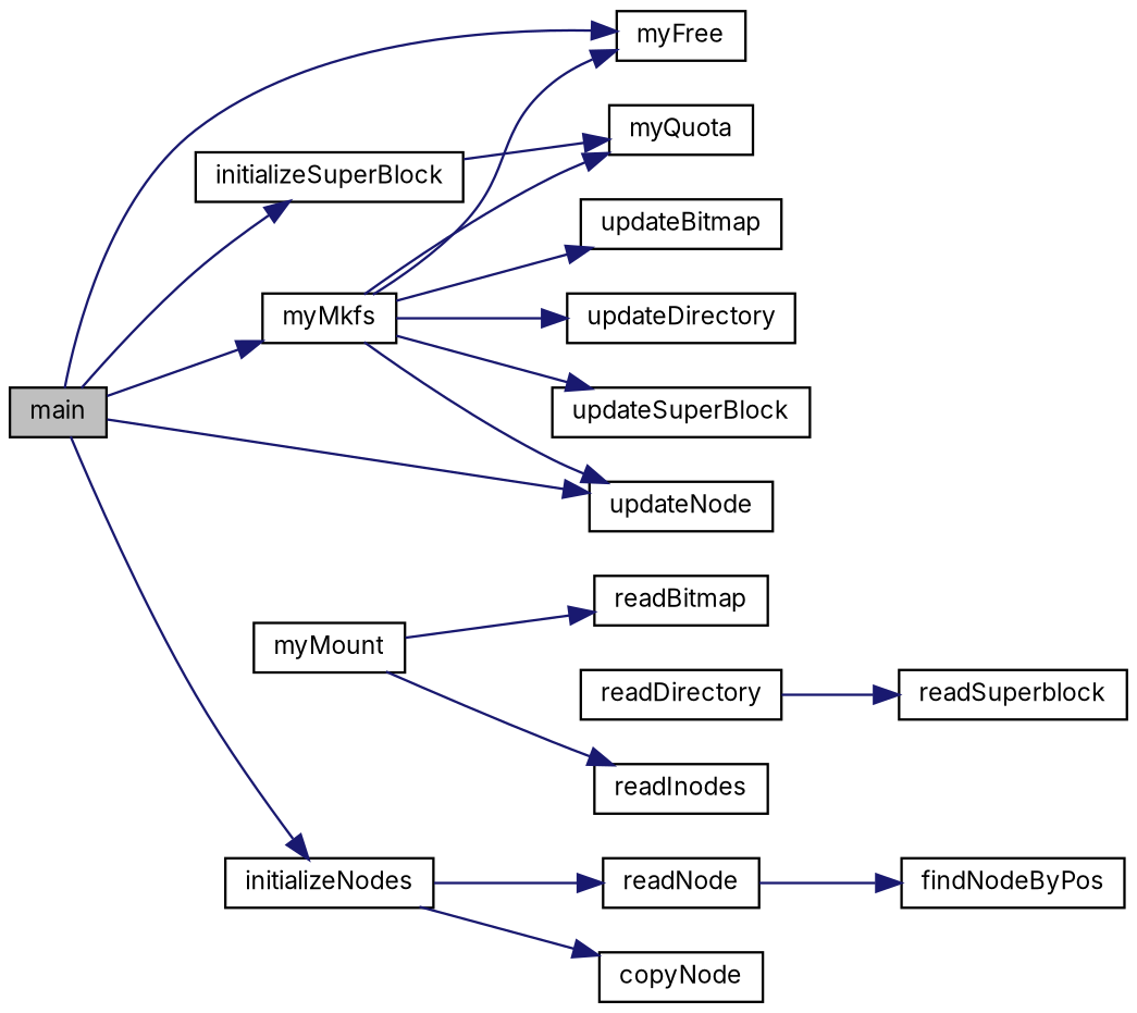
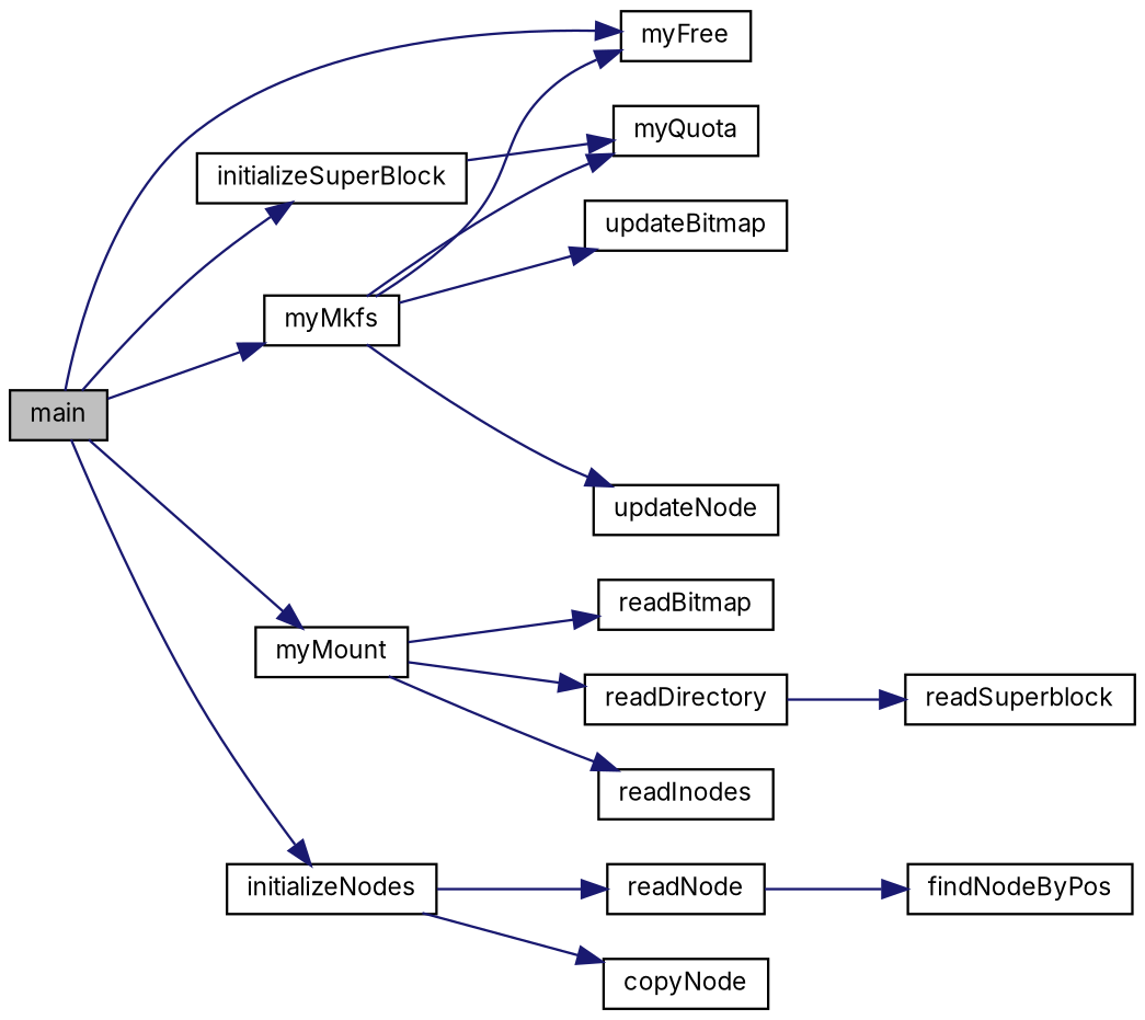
  digraph {
    fontname=Inter
    rankdir=LR
    node [color=black fillcolor=white fontname=Inter fontsize=10 shape=record style=filled]
    edge [color=midnightblue fontname=Inter fontsize=10 labelfontname=Helvetica labelfontsize=10 style=solid]
    n1 [fillcolor=grey75 fontcolor=black height=0.2 label=main width=0.4]
    n2 [height=0.2 label=myFree width=0.4]
    n3 [height=0.2 label=myMkfs width=0.4]
    n4 [height=0.2 label=myMount width=0.4]
    n5 [height=0.2 label=initializeNodes width=0.4]
    n6 [height=0.2 label=initializeSuperBlock width=0.4]
    n7 [height=0.2 label=myQuota width=0.4]
    n8 [height=0.2 label=updateBitmap width=0.4]
-   n9 [height=0.2 label=updateDirectory width=0.4]
    n10 [height=0.2 label=updateNode width=0.4]
-   n11 [height=0.2 label=updateSuperBlock width=0.4]
    n12 [height=0.2 label=readBitmap width=0.4]
    n13 [height=0.2 label=readDirectory width=0.4]
    n14 [height=0.2 label=readInodes width=0.4]
    n15 [height=0.2 label=copyNode width=0.4]
    n16 [height=0.2 label=readNode width=0.4]
    n17 [height=0.2 label=findNodeByPos width=0.4]
    n18 [height=0.2 label=readSuperblock width=0.4]
    n1 -> n2
    n1 -> n3
-   n1 -> n10
+   n1 -> n4
    n1 -> n5
    n1 -> n6
    n3 -> n2
    n3 -> n7
    n3 -> n8
-   n3 -> n9
    n3 -> n10
-   n3 -> n11
    n4 -> n12
+   n4 -> n13
    n4 -> n14
    n5 -> n15
    n5 -> n16
    n6 -> n7
    n13 -> n18
    n16 -> n17
  }
